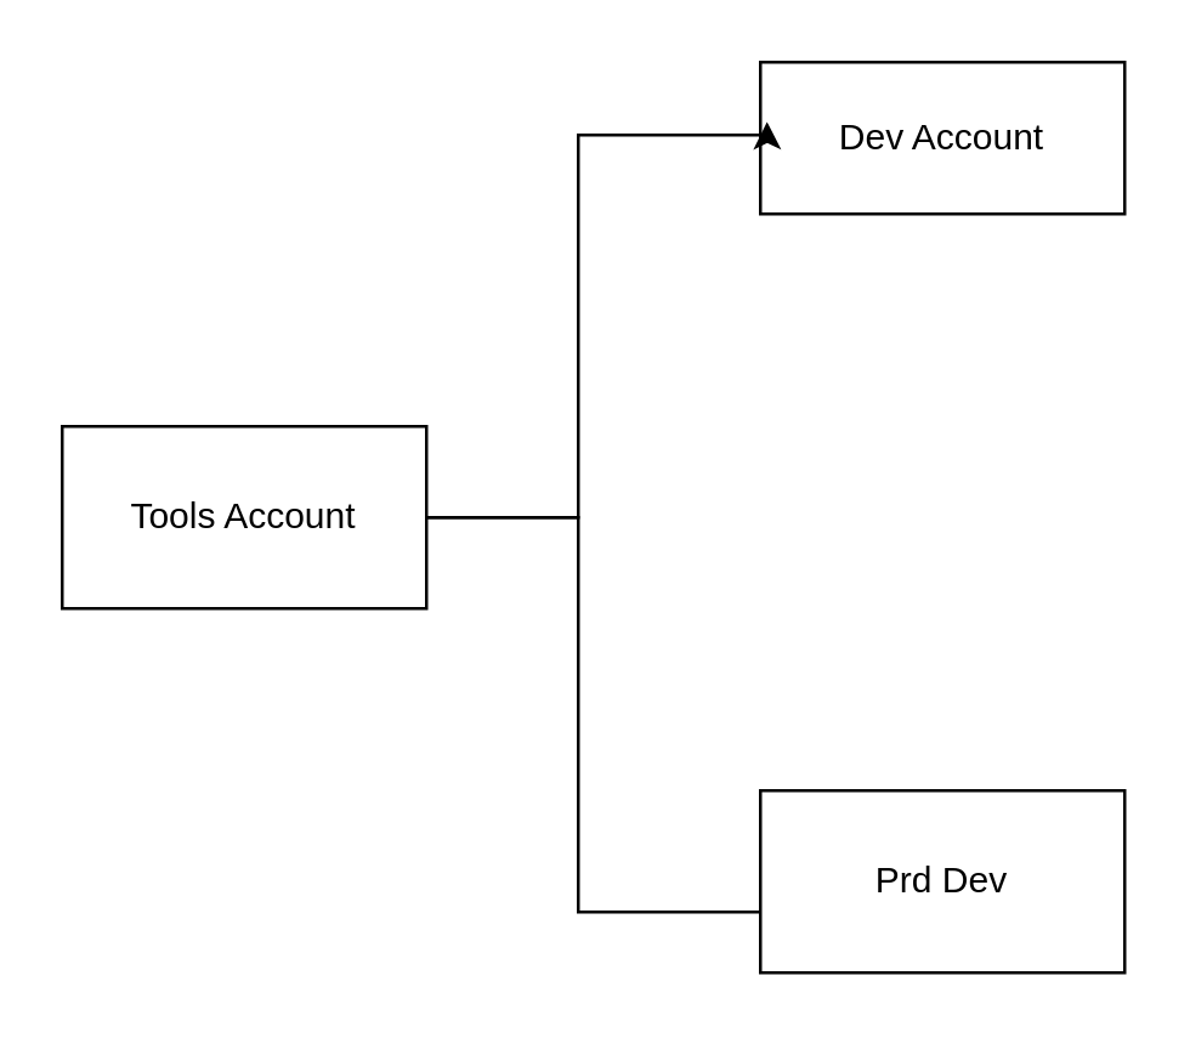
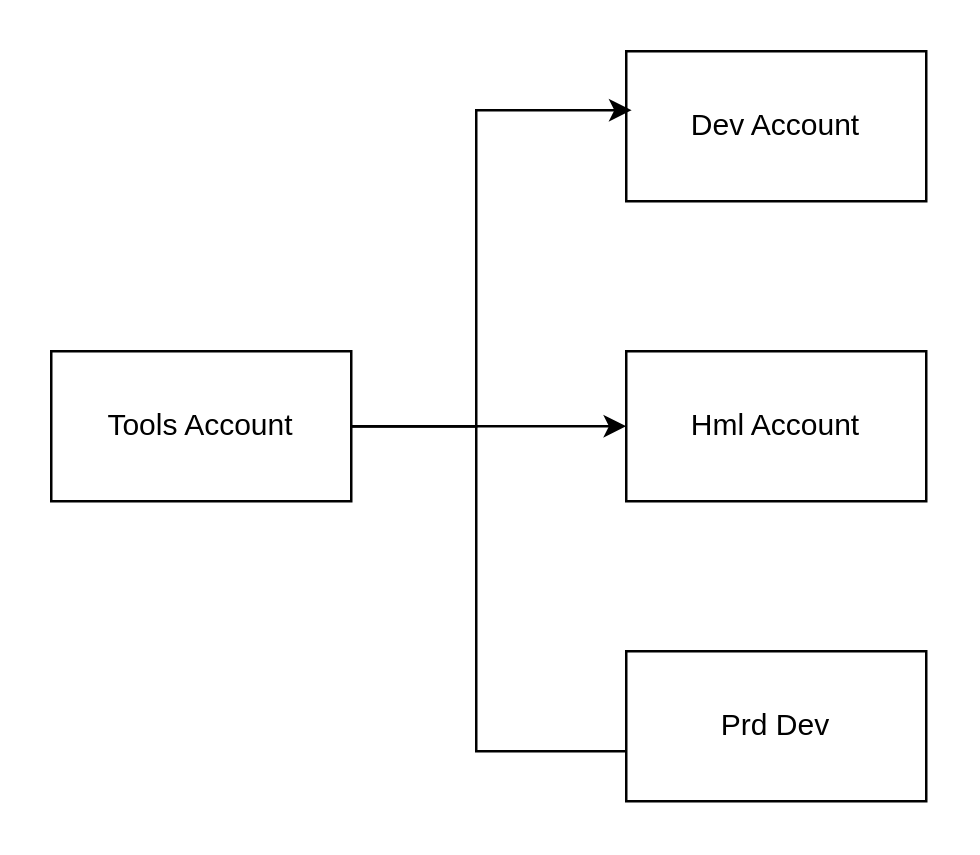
  <mxCell id="0" />
  <mxCell id="1" parent="0" />
+ <mxCell id="2" style="edgeStyle=orthogonalEdgeStyle;rounded=0;orthogonalLoop=1;jettySize=auto;html=1;entryX=0;entryY=0.5;entryDx=0;entryDy=0;" edge="1" parent="1" source="4" target="6"><mxGeometry relative="1" as="geometry" /></mxCell>
  <mxCell id="3" style="edgeStyle=orthogonalEdgeStyle;rounded=0;orthogonalLoop=1;jettySize=auto;html=1;entryX=0;entryY=0.75;entryDx=0;entryDy=0;" edge="1" parent="1" source="4" target="5"><mxGeometry relative="1" as="geometry"><Array as="points"><mxPoint x="190" y="170" /><mxPoint x="190" y="300" /><mxPoint x="260" y="300" /></Array></mxGeometry></mxCell>
  <mxCell id="4" value="Tools Account" style="rounded=0;whiteSpace=wrap;html=1;" vertex="1" parent="1"><mxGeometry x="20" y="140" width="120" height="60" as="geometry" /></mxCell>
  <mxCell id="5" value="Prd Dev" style="rounded=0;whiteSpace=wrap;html=1;" vertex="1" parent="1"><mxGeometry x="250" y="260" width="120" height="60" as="geometry" /></mxCell>
- <mxCell id="7" value="Dev Account" style="rounded=0;whiteSpace=wrap;html=1;" vertex="1" parent="1"><mxGeometry x="250" y="20" width="120" height="50" as="geometry" /></mxCell>
+ <mxCell id="6" value="Hml Account" style="rounded=0;whiteSpace=wrap;html=1;" vertex="1" parent="1"><mxGeometry x="250" y="140" width="120" height="60" as="geometry" /></mxCell>
+ <mxCell id="7" value="Dev Account" style="rounded=0;whiteSpace=wrap;html=1;" vertex="1" parent="1"><mxGeometry x="250" y="20" width="120" height="60" as="geometry" /></mxCell>
  <mxCell id="8" style="edgeStyle=orthogonalEdgeStyle;rounded=0;orthogonalLoop=1;jettySize=auto;html=1;entryX=0.018;entryY=0.393;entryDx=0;entryDy=0;entryPerimeter=0;" edge="1" parent="1" source="4" target="7"><mxGeometry relative="1" as="geometry"><Array as="points"><mxPoint x="190" y="170" /><mxPoint x="190" y="44" /></Array></mxGeometry></mxCell>
